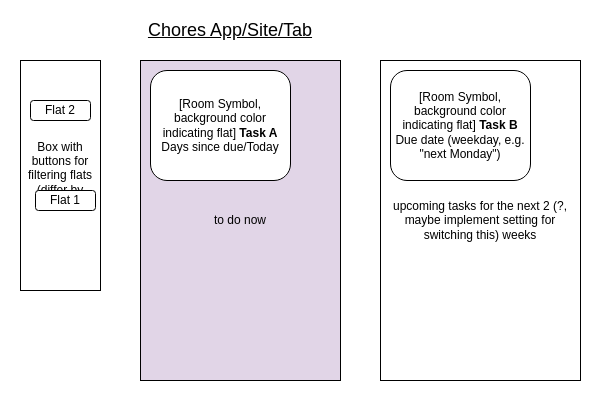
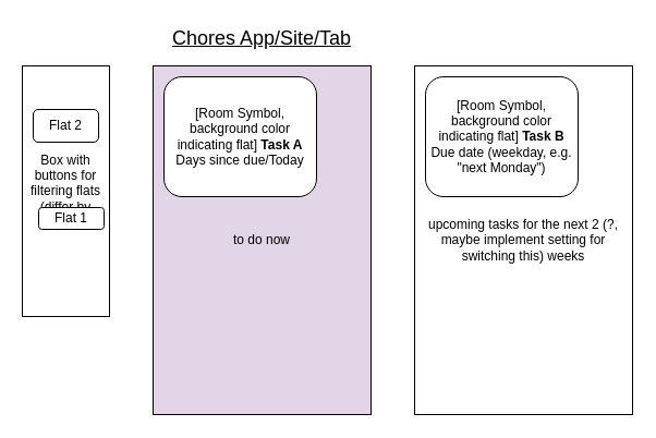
  <mxCell id="0" />
  <mxCell id="1" parent="0" />
  <mxCell id="2" value="to do now" style="rounded=0;whiteSpace=wrap;html=1;fillColor=#e1d5e7;" parent="1" vertex="1"><mxGeometry x="140" y="60" width="200" height="320" as="geometry" /></mxCell>
- <mxCell id="3" value="Chores App/Site/Tab" style="text;html=1;strokeColor=none;fillColor=none;align=center;verticalAlign=middle;whiteSpace=wrap;rounded=0;fontSize=18;fontStyle=4" parent="1" vertex="1"><mxGeometry x="130" y="15" width="200" height="30" as="geometry" /></mxCell>
+ <mxCell id="3" value="Chores App/Site/Tab" style="text;html=1;strokeColor=none;fillColor=none;align=center;verticalAlign=middle;whiteSpace=wrap;rounded=0;fontSize=18;fontStyle=4" parent="1" vertex="1"><mxGeometry x="140" width="200" height="30" as="geometry" y="20" /></mxCell>
  <mxCell id="4" value="Box with buttons for filtering flats (differ by color)" style="rounded=0;whiteSpace=wrap;html=1;" parent="1" vertex="1"><mxGeometry x="20" y="60" width="80" height="230" as="geometry" /></mxCell>
  <mxCell id="5" value="upcoming tasks for the next 2 (?, maybe implement setting for switching this) weeks" style="rounded=0;whiteSpace=wrap;html=1;" parent="1" vertex="1"><mxGeometry x="380" y="60" width="200" height="320" as="geometry" /></mxCell>
  <mxCell id="6" value="[Room Symbol, background color indicating flat] &lt;b&gt;Task A&lt;br&gt;&lt;/b&gt;Days since due/Today" style="rounded=1;whiteSpace=wrap;html=1;" parent="1" vertex="1"><mxGeometry x="150" y="70" width="140" height="110" as="geometry" /></mxCell>
  <mxCell id="7" value="[Room Symbol, background color indicating flat] &lt;b&gt;Task B&lt;br&gt;&lt;/b&gt;Due date (weekday, e.g. &quot;next Monday&quot;)" style="rounded=1;whiteSpace=wrap;html=1;" parent="1" vertex="1"><mxGeometry x="390" y="70" width="140" height="110" as="geometry" /></mxCell>
  <mxCell id="8" value="Flat 1" style="rounded=1;whiteSpace=wrap;html=1;" parent="1" vertex="1"><mxGeometry x="35" y="190" width="60" height="20" as="geometry" /></mxCell>
- <mxCell id="9" value="Flat 2" style="rounded=1;whiteSpace=wrap;html=1;" parent="1" vertex="1"><mxGeometry x="30" y="100" width="60" height="20" as="geometry" /></mxCell>
+ <mxCell id="9" value="Flat 2" style="rounded=1;whiteSpace=wrap;html=1;" parent="1" vertex="1"><mxGeometry x="30" y="100" width="60" height="30" as="geometry" /></mxCell>
